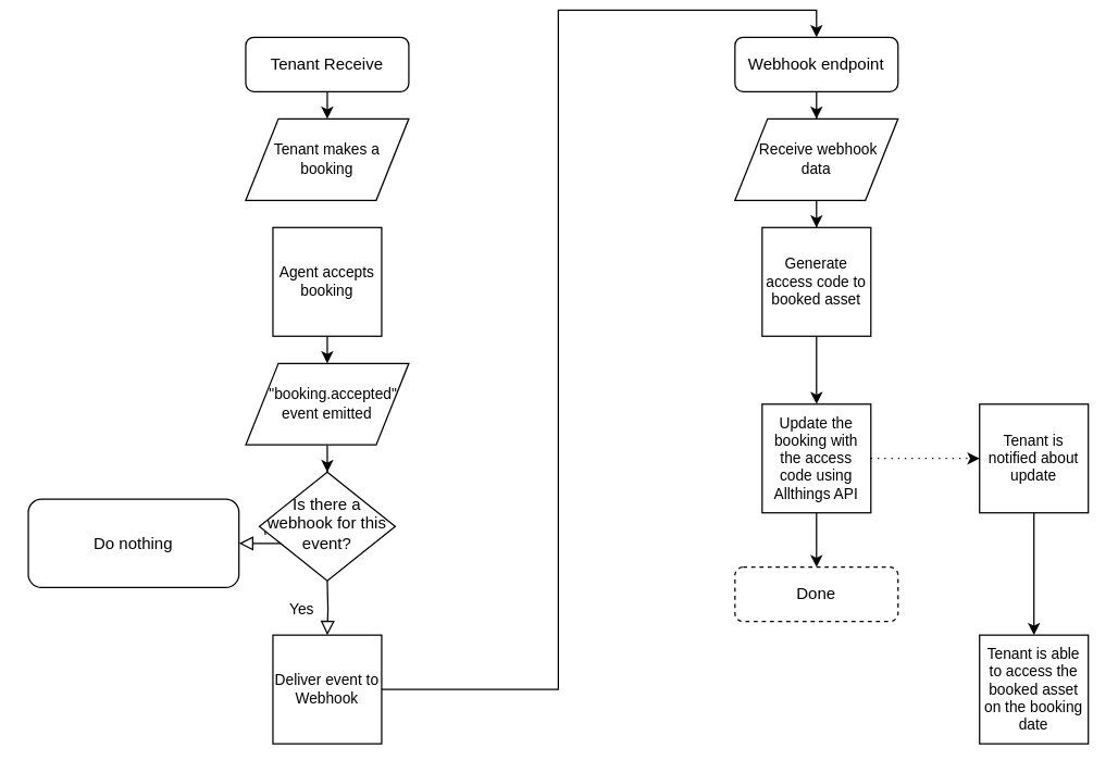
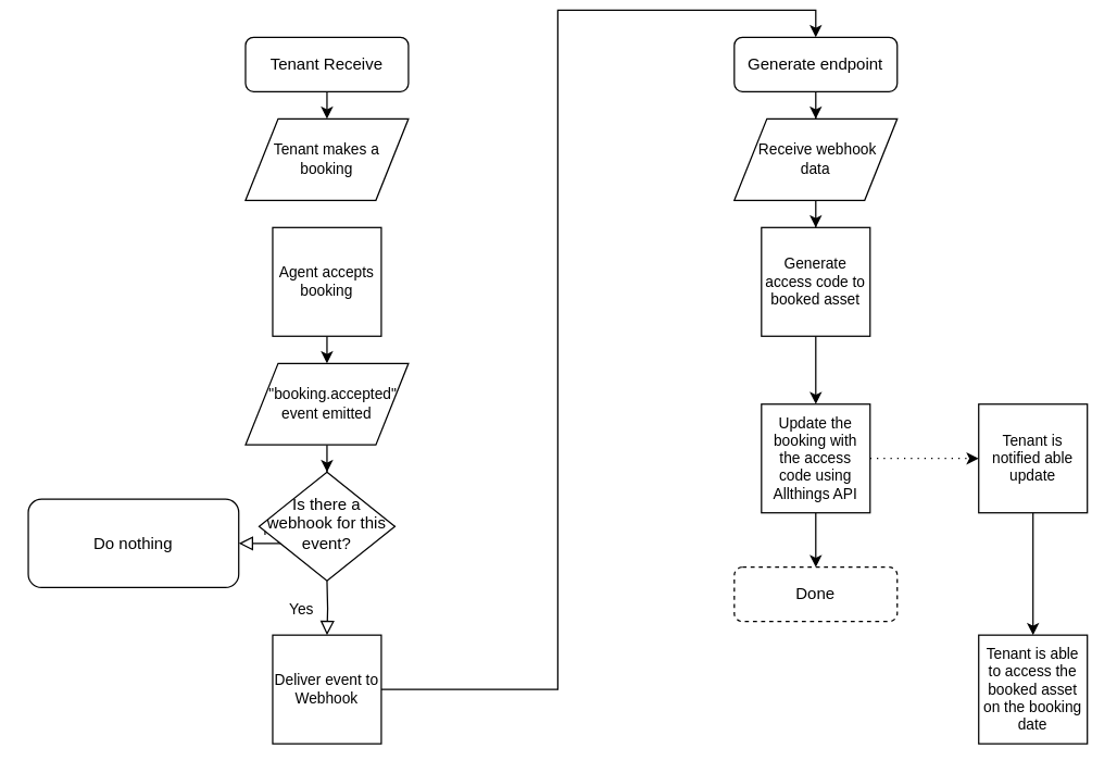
  <mxCell id="0" />
  <mxCell id="1" parent="0" />
  <mxCell id="2" value="" style="edgeStyle=orthogonalEdgeStyle;rounded=0;orthogonalLoop=1;jettySize=auto;html=1;entryX=0.5;entryY=0;entryDx=0;entryDy=0;" parent="1" target="23" edge="1"><mxGeometry relative="1" as="geometry"><mxPoint x="240" y="60" as="sourcePoint" /><mxPoint x="240" y="100" as="targetPoint" /></mxGeometry></mxCell>
  <mxCell id="3" value="Yes" style="rounded=0;html=1;jettySize=auto;orthogonalLoop=1;fontSize=11;endArrow=block;endFill=0;endSize=8;strokeWidth=1;shadow=0;labelBackgroundColor=none;edgeStyle=orthogonalEdgeStyle;" parent="1" edge="1"><mxGeometry y="20" relative="1" as="geometry"><mxPoint as="offset" /><mxPoint x="240" y="420" as="sourcePoint" /><mxPoint x="240" y="460" as="targetPoint" /></mxGeometry></mxCell>
  <mxCell id="4" value="No" style="edgeStyle=orthogonalEdgeStyle;rounded=0;html=1;jettySize=auto;orthogonalLoop=1;fontSize=11;endArrow=block;endFill=0;endSize=8;strokeWidth=1;shadow=0;labelBackgroundColor=none;" parent="1" target="6" edge="1"><mxGeometry x="0.6" y="-10" relative="1" as="geometry"><mxPoint as="offset" /><mxPoint x="290" y="380" as="sourcePoint" /></mxGeometry></mxCell>
  <mxCell id="5" value="Is there a webhook for this event?" style="rhombus;whiteSpace=wrap;html=1;shadow=0;fontFamily=Helvetica;fontSize=12;align=center;strokeWidth=1;spacing=6;spacingTop=-4;" parent="1" vertex="1"><mxGeometry x="190" y="340" width="100" height="80" as="geometry" /></mxCell>
  <mxCell id="6" value="Do nothing" style="rounded=1;whiteSpace=wrap;html=1;fontSize=12;glass=0;strokeWidth=1;shadow=0;" parent="1" vertex="1"><mxGeometry x="20" y="360" width="155" height="65" as="geometry" /></mxCell>
  <mxCell id="7" value="" style="edgeStyle=orthogonalEdgeStyle;rounded=0;orthogonalLoop=1;jettySize=auto;html=1;exitX=0.5;exitY=1;exitDx=0;exitDy=0;" parent="1" source="22" target="5" edge="1"><mxGeometry relative="1" as="geometry"><mxPoint x="240" y="300" as="sourcePoint" /></mxGeometry></mxCell>
  <mxCell id="8" value="" style="edgeStyle=orthogonalEdgeStyle;rounded=0;orthogonalLoop=1;jettySize=auto;html=1;entryX=0.5;entryY=0;entryDx=0;entryDy=0;" parent="1" source="9" target="12" edge="1"><mxGeometry relative="1" as="geometry"><mxPoint x="360" y="500" as="targetPoint" /></mxGeometry></mxCell>
  <mxCell id="9" value="Deliver event to Webhook" style="whiteSpace=wrap;html=1;aspect=fixed;fontSize=11;" parent="1" vertex="1"><mxGeometry x="200" y="460" width="80" height="80" as="geometry" /></mxCell>
  <mxCell id="10" value="Tenant Receive" style="rounded=1;whiteSpace=wrap;html=1;fontSize=12;glass=0;strokeWidth=1;shadow=0;" parent="1" vertex="1"><mxGeometry x="180" y="20" width="120" height="40" as="geometry" /></mxCell>
  <mxCell id="11" value="" style="edgeStyle=orthogonalEdgeStyle;rounded=0;orthogonalLoop=1;jettySize=auto;html=1;entryX=0.5;entryY=0;entryDx=0;entryDy=0;" parent="1" source="12" target="24" edge="1"><mxGeometry relative="1" as="geometry"><mxPoint x="600" y="100" as="targetPoint" /></mxGeometry></mxCell>
- <mxCell id="12" value="Webhook endpoint" style="rounded=1;whiteSpace=wrap;html=1;fontSize=12;glass=0;strokeWidth=1;shadow=0;" parent="1" vertex="1"><mxGeometry x="540" y="20" width="120" height="40" as="geometry" /></mxCell>
+ <mxCell id="12" value="Generate endpoint" style="rounded=1;whiteSpace=wrap;html=1;fontSize=12;glass=0;strokeWidth=1;shadow=0;" parent="1" vertex="1"><mxGeometry x="540" y="20" width="120" height="40" as="geometry" /></mxCell>
  <mxCell id="13" value="" style="edgeStyle=orthogonalEdgeStyle;rounded=0;orthogonalLoop=1;jettySize=auto;html=1;exitX=0.5;exitY=1;exitDx=0;exitDy=0;" parent="1" source="24" target="15" edge="1"><mxGeometry relative="1" as="geometry"><mxPoint x="600" y="180" as="sourcePoint" /></mxGeometry></mxCell>
  <mxCell id="14" value="" style="edgeStyle=orthogonalEdgeStyle;rounded=0;orthogonalLoop=1;jettySize=auto;html=1;entryX=0.5;entryY=0;entryDx=0;entryDy=0;" parent="1" source="15" target="18" edge="1"><mxGeometry relative="1" as="geometry"><mxPoint x="600" y="340" as="targetPoint" /></mxGeometry></mxCell>
  <mxCell id="15" value="Generate access code to booked asset" style="whiteSpace=wrap;html=1;aspect=fixed;fontSize=11;" parent="1" vertex="1"><mxGeometry x="560" y="160" width="80" height="80" as="geometry" /></mxCell>
  <mxCell id="16" value="" style="edgeStyle=orthogonalEdgeStyle;rounded=0;orthogonalLoop=1;jettySize=auto;html=1;endArrow=classic;endFill=1;" parent="1" source="18" target="21" edge="1"><mxGeometry relative="1" as="geometry" /></mxCell>
  <mxCell id="17" value="" style="edgeStyle=orthogonalEdgeStyle;rounded=0;orthogonalLoop=1;jettySize=auto;html=1;endArrow=classic;endFill=1;dashed=1;dashPattern=1 4;" parent="1" source="18" target="20" edge="1"><mxGeometry relative="1" as="geometry" /></mxCell>
  <mxCell id="18" value="Update the booking with the access code using Allthings API" style="whiteSpace=wrap;html=1;aspect=fixed;fontSize=11;" parent="1" vertex="1"><mxGeometry x="560" y="290" width="80" height="80" as="geometry" /></mxCell>
  <mxCell id="19" value="" style="edgeStyle=orthogonalEdgeStyle;rounded=0;orthogonalLoop=1;jettySize=auto;html=1;endArrow=classic;endFill=1;entryX=0.5;entryY=0;entryDx=0;entryDy=0;" parent="1" source="20" edge="1"><mxGeometry relative="1" as="geometry"><mxPoint x="760" y="460" as="targetPoint" /></mxGeometry></mxCell>
- <mxCell id="20" value="Tenant is notified about update" style="whiteSpace=wrap;html=1;aspect=fixed;fontSize=11;" parent="1" vertex="1"><mxGeometry x="720" y="290" width="80" height="80" as="geometry" /></mxCell>
+ <mxCell id="20" value="Tenant is notified able update" style="whiteSpace=wrap;html=1;aspect=fixed;fontSize=11;" parent="1" vertex="1"><mxGeometry x="720" y="290" width="80" height="80" as="geometry" /></mxCell>
  <mxCell id="21" value="Done" style="rounded=1;whiteSpace=wrap;html=1;fontSize=12;glass=0;strokeWidth=1;shadow=0;dashed=1;" parent="1" vertex="1"><mxGeometry x="540" y="410" width="120" height="40" as="geometry" /></mxCell>
  <mxCell id="22" value="&lt;div style=&quot;font-size: 11px&quot;&gt;&amp;nbsp; &amp;nbsp;&quot;booking.accepted&quot;&lt;/div&gt;&lt;div style=&quot;font-size: 11px&quot;&gt;event emitted&lt;/div&gt;" style="shape=parallelogram;perimeter=parallelogramPerimeter;whiteSpace=wrap;html=1;fontSize=11;" parent="1" vertex="1"><mxGeometry x="180" y="260" width="120" height="60" as="geometry" /></mxCell>
  <mxCell id="23" value="&lt;div&gt;Tenant makes a booking&lt;/div&gt;" style="shape=parallelogram;perimeter=parallelogramPerimeter;whiteSpace=wrap;html=1;fontSize=11;" parent="1" vertex="1"><mxGeometry x="180" y="80" width="120" height="60" as="geometry" /></mxCell>
  <mxCell id="24" value="&lt;div&gt;&amp;nbsp;Receive webhook&lt;/div&gt;&lt;div&gt;data&lt;br&gt;&lt;/div&gt;" style="shape=parallelogram;perimeter=parallelogramPerimeter;whiteSpace=wrap;html=1;fontSize=11;" parent="1" vertex="1"><mxGeometry x="540" y="80" width="120" height="60" as="geometry" /></mxCell>
  <mxCell id="25" style="edgeStyle=orthogonalEdgeStyle;rounded=0;orthogonalLoop=1;jettySize=auto;html=1;exitX=0.5;exitY=1;exitDx=0;exitDy=0;entryX=0.5;entryY=0;entryDx=0;entryDy=0;" edge="1" parent="1" source="26" target="22"><mxGeometry relative="1" as="geometry" /></mxCell>
  <mxCell id="26" value="Agent accepts booking" style="whiteSpace=wrap;html=1;aspect=fixed;fontSize=11;" vertex="1" parent="1"><mxGeometry x="200" y="160" width="80" height="80" as="geometry" /></mxCell>
  <mxCell id="27" value="Tenant is able to access the booked asset on the booking date" style="whiteSpace=wrap;html=1;aspect=fixed;fontSize=11;" vertex="1" parent="1"><mxGeometry x="720" y="460" width="80" height="80" as="geometry" /></mxCell>
